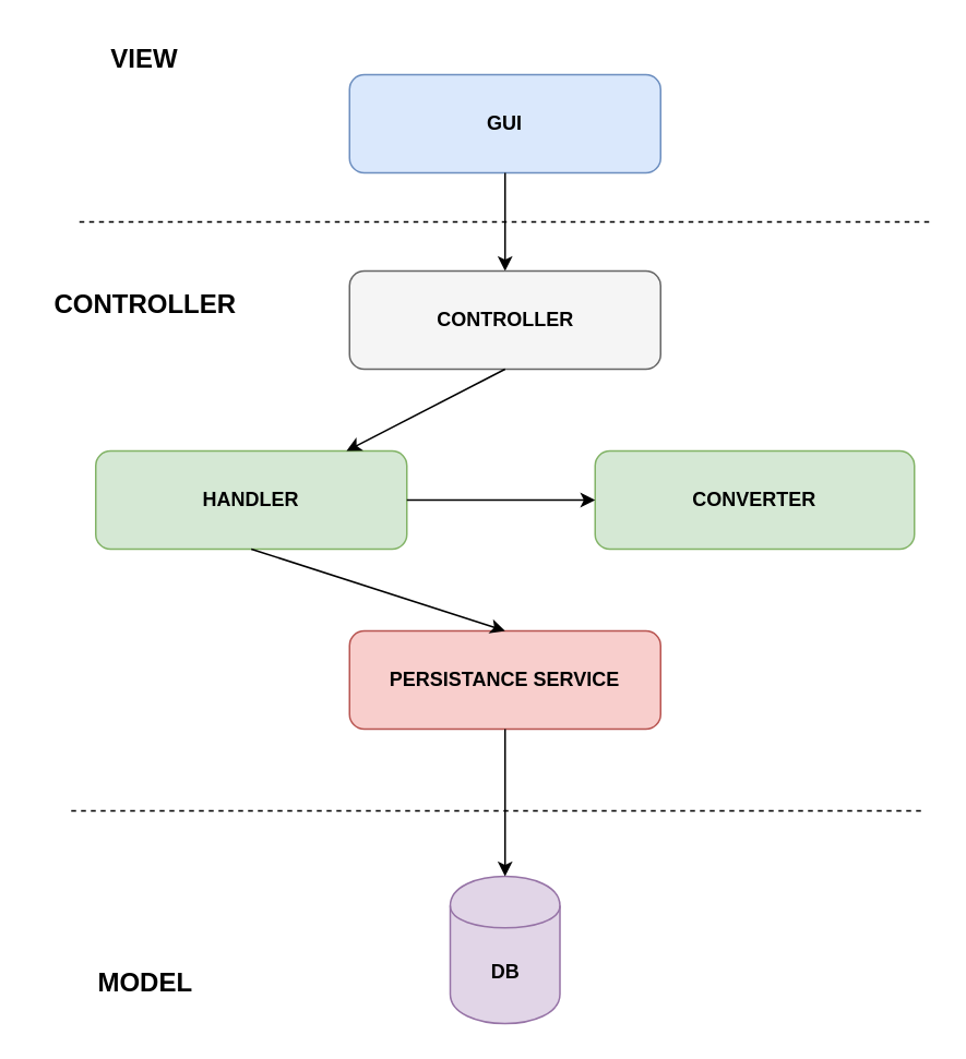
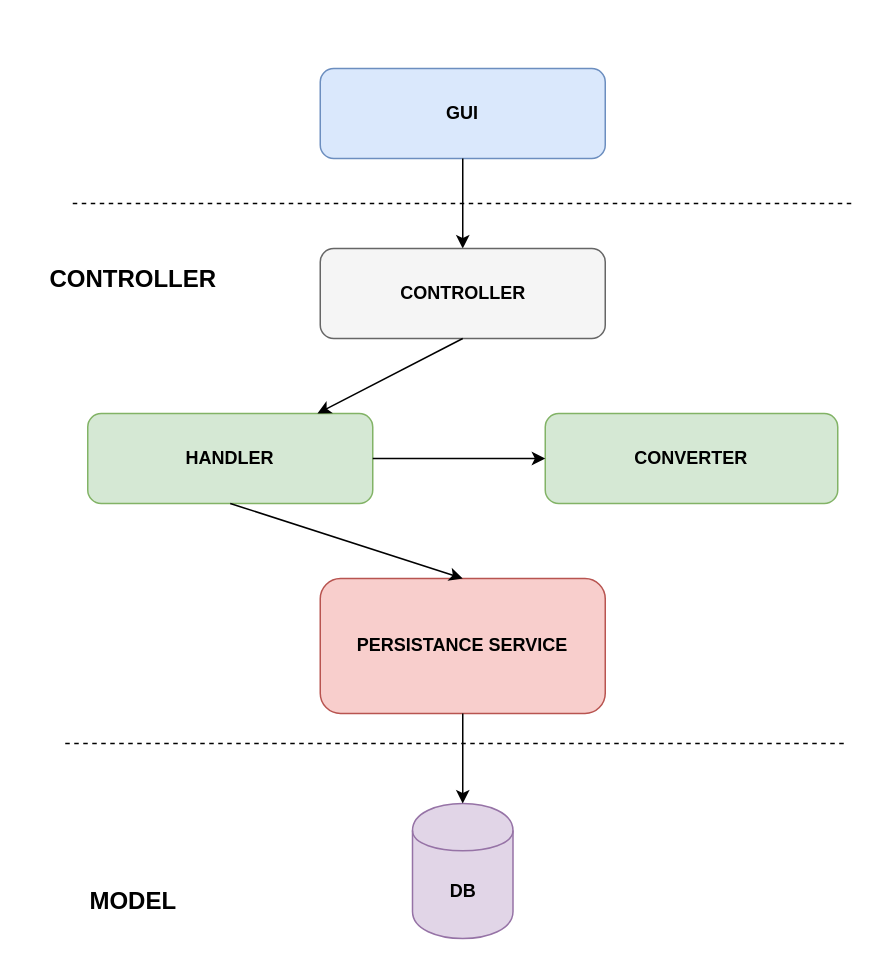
  <mxCell id="0" />
  <mxCell id="1" parent="0" />
  <mxCell id="2" value="" style="rounded=1;whiteSpace=wrap;html=1;fillColor=#dae8fc;strokeColor=#6c8ebf;" vertex="1" parent="1"><mxGeometry x="213" y="45" width="190" height="60" as="geometry" /></mxCell>
  <mxCell id="3" value="&lt;b&gt;GUI&lt;/b&gt;" style="text;html=1;strokeColor=none;fillColor=none;align=center;verticalAlign=middle;whiteSpace=wrap;rounded=0;" vertex="1" parent="1"><mxGeometry x="243" y="65" width="130" height="20" as="geometry" /></mxCell>
  <mxCell id="4" value="" style="endArrow=classic;html=1;entryX=0.5;entryY=0;entryDx=0;entryDy=0;" edge="1" parent="1" source="2" target="5"><mxGeometry width="50" height="50" relative="1" as="geometry"><mxPoint x="286" y="160" as="sourcePoint" /><mxPoint x="336" y="110" as="targetPoint" /></mxGeometry></mxCell>
  <mxCell id="5" value="" style="rounded=1;whiteSpace=wrap;html=1;fillColor=#f5f5f5;strokeColor=#666666;fontColor=#333333;" vertex="1" parent="1"><mxGeometry x="213" y="165" width="190" height="60" as="geometry" /></mxCell>
  <mxCell id="6" value="&lt;b&gt;CONTROLLER&lt;/b&gt;" style="text;html=1;strokeColor=none;fillColor=none;align=center;verticalAlign=middle;whiteSpace=wrap;rounded=0;" vertex="1" parent="1"><mxGeometry x="265.5" y="185" width="85" height="20" as="geometry" /></mxCell>
  <mxCell id="7" value="" style="endArrow=none;dashed=1;html=1;" edge="1" parent="1"><mxGeometry width="50" height="50" relative="1" as="geometry"><mxPoint x="48" y="135" as="sourcePoint" /><mxPoint x="568" y="135" as="targetPoint" /></mxGeometry></mxCell>
- <mxCell id="8" value="&lt;b&gt;&lt;font style=&quot;font-size: 16px&quot;&gt;VIEW&lt;/font&gt;&lt;/b&gt;" style="text;html=1;strokeColor=none;fillColor=none;align=center;verticalAlign=middle;whiteSpace=wrap;rounded=0;" vertex="1" parent="1"><mxGeometry x="33" y="20" width="110" height="30" as="geometry" /></mxCell>
  <mxCell id="9" value="&lt;b&gt;HANDLER&lt;/b&gt;" style="rounded=1;whiteSpace=wrap;html=1;fillColor=#d5e8d4;strokeColor=#82b366;" vertex="1" parent="1"><mxGeometry x="58" y="275" width="190" height="60" as="geometry" /></mxCell>
  <mxCell id="10" value="" style="endArrow=classic;html=1;exitX=0.5;exitY=1;exitDx=0;exitDy=0;" edge="1" parent="1" source="5" target="9"><mxGeometry width="50" height="50" relative="1" as="geometry"><mxPoint x="103" y="255" as="sourcePoint" /><mxPoint x="153" y="205" as="targetPoint" /></mxGeometry></mxCell>
  <mxCell id="11" value="&lt;b&gt;CONVERTER&lt;/b&gt;" style="rounded=1;whiteSpace=wrap;html=1;fillColor=#d5e8d4;strokeColor=#82b366;" vertex="1" parent="1"><mxGeometry x="363" y="275" width="195" height="60" as="geometry" /></mxCell>
- <mxCell id="12" value="&lt;b&gt;PERSISTANCE SERVICE&lt;/b&gt;" style="rounded=1;whiteSpace=wrap;html=1;fillColor=#f8cecc;strokeColor=#b85450;" vertex="1" parent="1"><mxGeometry x="213" y="385" width="190" height="60" as="geometry" /></mxCell>
+ <mxCell id="12" value="&lt;b&gt;PERSISTANCE SERVICE&lt;/b&gt;" style="rounded=1;whiteSpace=wrap;html=1;fillColor=#f8cecc;strokeColor=#b85450;" vertex="1" parent="1"><mxGeometry x="213" y="385" width="190" height="90" as="geometry" /></mxCell>
  <mxCell id="13" value="" style="endArrow=classic;html=1;entryX=0;entryY=0.5;entryDx=0;entryDy=0;exitX=1;exitY=0.5;exitDx=0;exitDy=0;" edge="1" parent="1" source="9" target="11"><mxGeometry width="50" height="50" relative="1" as="geometry"><mxPoint x="273" y="345" as="sourcePoint" /><mxPoint x="323" y="295" as="targetPoint" /></mxGeometry></mxCell>
  <mxCell id="14" value="" style="endArrow=classic;html=1;exitX=0.5;exitY=1;exitDx=0;exitDy=0;entryX=0.5;entryY=0;entryDx=0;entryDy=0;" edge="1" parent="1" source="9" target="12"><mxGeometry width="50" height="50" relative="1" as="geometry"><mxPoint x="123" y="405" as="sourcePoint" /><mxPoint x="173" y="355" as="targetPoint" /></mxGeometry></mxCell>
  <mxCell id="15" value="&lt;font style=&quot;font-size: 16px&quot;&gt;&lt;b&gt;CONTROLLER&lt;/b&gt;&lt;/font&gt;" style="text;html=1;strokeColor=none;fillColor=none;align=center;verticalAlign=middle;whiteSpace=wrap;rounded=0;" vertex="1" parent="1"><mxGeometry x="20.5" y="170" width="135" height="30" as="geometry" /></mxCell>
  <mxCell id="16" value="" style="endArrow=none;dashed=1;html=1;" edge="1" parent="1"><mxGeometry width="50" height="50" relative="1" as="geometry"><mxPoint x="43" y="495" as="sourcePoint" /><mxPoint x="563" y="495" as="targetPoint" /></mxGeometry></mxCell>
  <mxCell id="17" value="&lt;b&gt;DB&lt;/b&gt;" style="shape=cylinder;whiteSpace=wrap;html=1;boundedLbl=1;backgroundOutline=1;fillColor=#e1d5e7;strokeColor=#9673a6;" vertex="1" parent="1"><mxGeometry x="274.5" y="535" width="67" height="90" as="geometry" /></mxCell>
  <mxCell id="18" value="" style="endArrow=classic;html=1;exitX=0.5;exitY=1;exitDx=0;exitDy=0;entryX=0.5;entryY=0;entryDx=0;entryDy=0;" edge="1" parent="1" source="12" target="17"><mxGeometry width="50" height="50" relative="1" as="geometry"><mxPoint x="283" y="515" as="sourcePoint" /><mxPoint x="333" y="465" as="targetPoint" /></mxGeometry></mxCell>
  <mxCell id="19" value="&lt;b&gt;&lt;font style=&quot;font-size: 16px&quot;&gt;MODEL&lt;/font&gt;&lt;/b&gt;" style="text;html=1;strokeColor=none;fillColor=none;align=center;verticalAlign=middle;whiteSpace=wrap;rounded=0;" vertex="1" parent="1"><mxGeometry x="35.5" y="590" width="105" height="20" as="geometry" /></mxCell>
